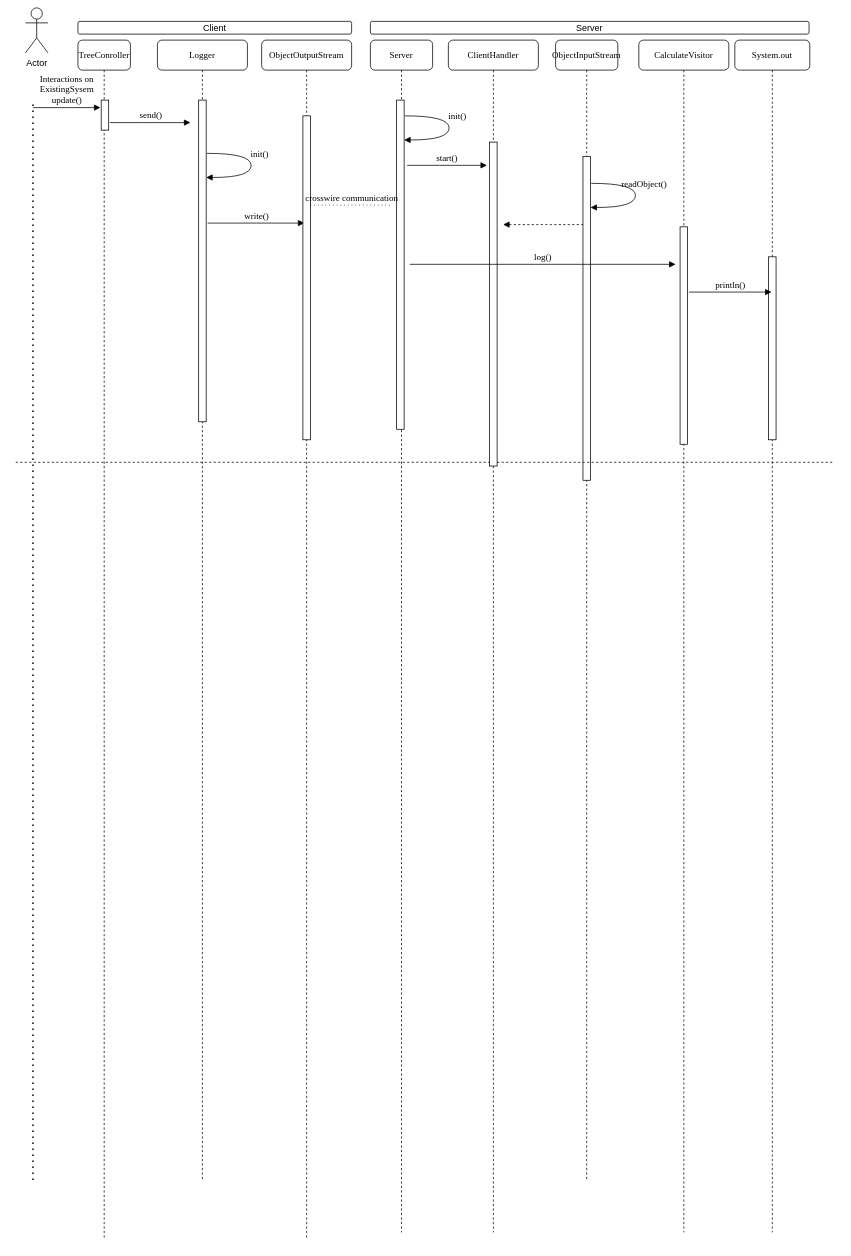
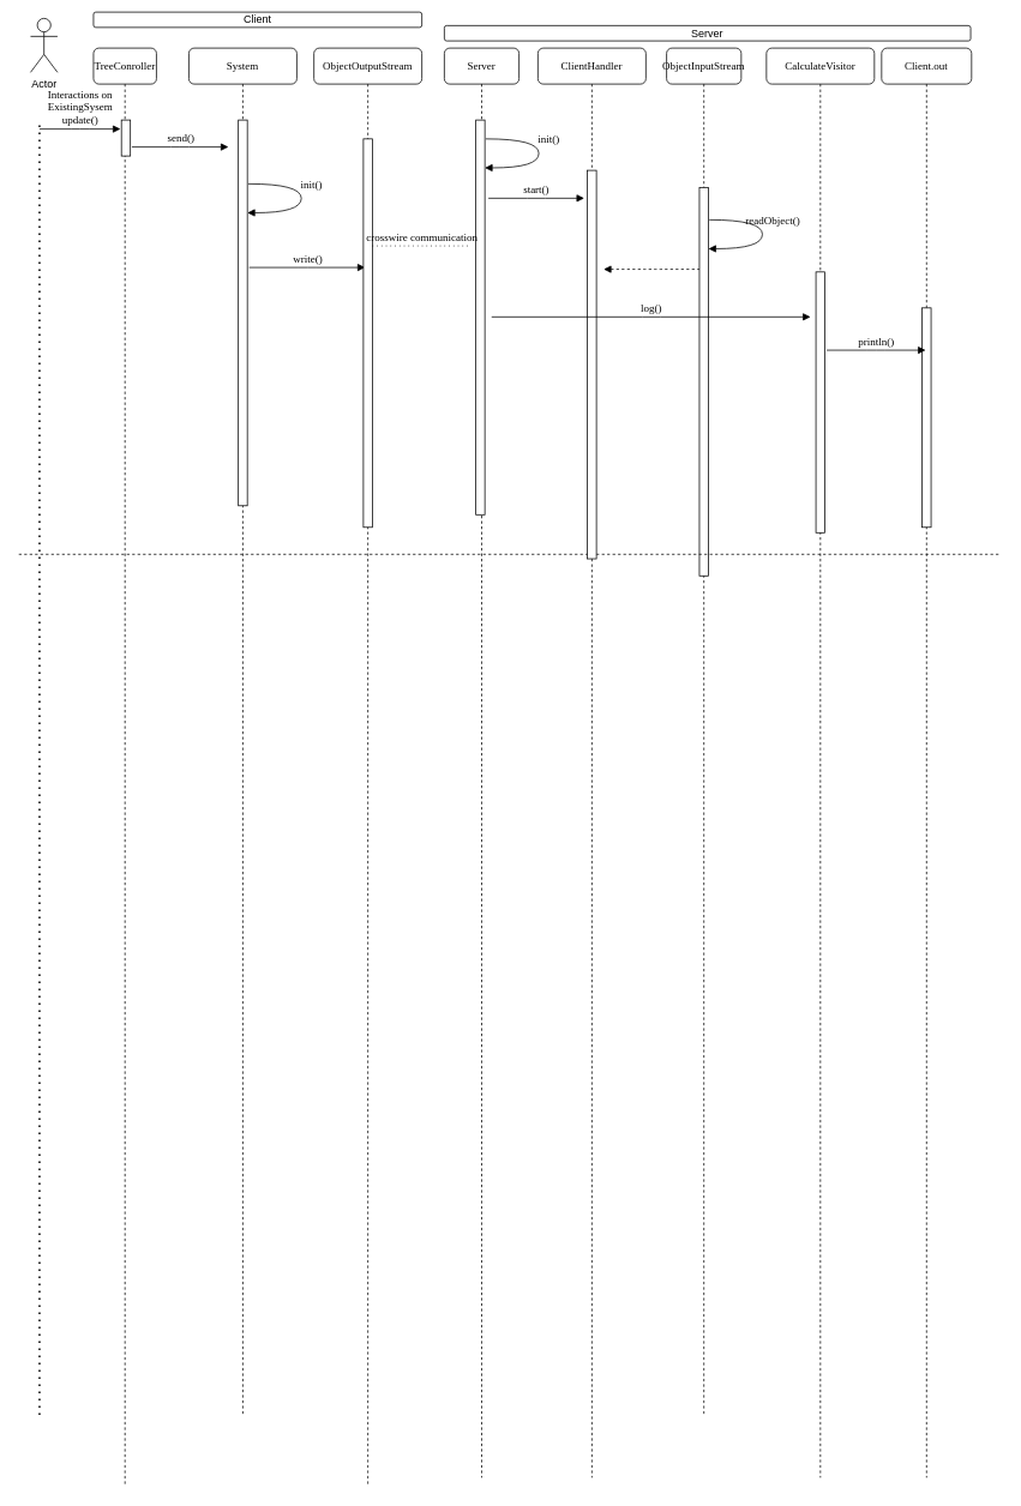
  <mxCell id="0" />
  <mxCell id="1" parent="0" />
- <mxCell id="2" value="Logger" style="shape=umlLifeline;perimeter=lifelinePerimeter;whiteSpace=wrap;html=1;container=1;collapsible=0;recursiveResize=0;outlineConnect=0;rounded=1;shadow=0;comic=0;labelBackgroundColor=none;strokeWidth=1;fontFamily=Verdana;fontSize=12;align=center;" parent="1" vertex="1"><mxGeometry x="209" y="53" width="120" height="1520" as="geometry" /></mxCell>
+ <mxCell id="2" value="System" style="shape=umlLifeline;perimeter=lifelinePerimeter;whiteSpace=wrap;html=1;container=1;collapsible=0;recursiveResize=0;outlineConnect=0;rounded=1;shadow=0;comic=0;labelBackgroundColor=none;strokeWidth=1;fontFamily=Verdana;fontSize=12;align=center;" parent="1" vertex="1"><mxGeometry x="209" y="53" width="120" height="1520" as="geometry" /></mxCell>
  <mxCell id="3" value="Server" style="shape=umlLifeline;perimeter=lifelinePerimeter;whiteSpace=wrap;html=1;container=1;collapsible=0;recursiveResize=0;outlineConnect=0;rounded=1;shadow=0;comic=0;labelBackgroundColor=none;strokeWidth=1;fontFamily=Verdana;fontSize=12;align=center;" parent="1" vertex="1"><mxGeometry x="493" y="53" width="83" height="1590" as="geometry" /></mxCell>
  <mxCell id="4" value="ObjectInputStream" style="shape=umlLifeline;perimeter=lifelinePerimeter;whiteSpace=wrap;html=1;container=1;collapsible=0;recursiveResize=0;outlineConnect=0;rounded=1;shadow=0;comic=0;labelBackgroundColor=none;strokeWidth=1;fontFamily=Verdana;fontSize=12;align=center;" parent="1" vertex="1"><mxGeometry x="740" y="53" width="83" height="1520" as="geometry" /></mxCell>
- <mxCell id="5" value="System.out" style="shape=umlLifeline;perimeter=lifelinePerimeter;whiteSpace=wrap;html=1;container=1;collapsible=0;recursiveResize=0;outlineConnect=0;rounded=1;shadow=0;comic=0;labelBackgroundColor=none;strokeWidth=1;fontFamily=Verdana;fontSize=12;align=center;" parent="1" vertex="1"><mxGeometry x="979" y="53" width="100" height="1590" as="geometry" /></mxCell>
+ <mxCell id="5" value="Client.out" style="shape=umlLifeline;perimeter=lifelinePerimeter;whiteSpace=wrap;html=1;container=1;collapsible=0;recursiveResize=0;outlineConnect=0;rounded=1;shadow=0;comic=0;labelBackgroundColor=none;strokeWidth=1;fontFamily=Verdana;fontSize=12;align=center;" parent="1" vertex="1"><mxGeometry x="979" y="53" width="100" height="1590" as="geometry" /></mxCell>
  <mxCell id="6" value="TreeConroller" style="shape=umlLifeline;perimeter=lifelinePerimeter;whiteSpace=wrap;html=1;container=1;collapsible=0;recursiveResize=0;outlineConnect=0;rounded=1;shadow=0;comic=0;labelBackgroundColor=none;strokeWidth=1;fontFamily=Verdana;fontSize=12;align=center;" parent="1" vertex="1"><mxGeometry x="103" y="53" width="70" height="1600" as="geometry" /></mxCell>
  <mxCell id="7" value="" style="html=1;points=[];perimeter=orthogonalPerimeter;rounded=0;shadow=0;comic=0;labelBackgroundColor=none;strokeWidth=1;fontFamily=Verdana;fontSize=12;align=center;" parent="6" vertex="1"><mxGeometry x="31" y="80" width="10" height="40" as="geometry" /></mxCell>
- <mxCell id="8" value="Actor" style="shape=umlActor;verticalLabelPosition=bottom;verticalAlign=top;html=1;outlineConnect=0;" parent="1" vertex="1"><mxGeometry x="33" y="10" width="30" height="60" as="geometry" /></mxCell>
+ <mxCell id="8" value="Actor" style="shape=umlActor;verticalLabelPosition=bottom;verticalAlign=top;html=1;outlineConnect=0;" parent="1" vertex="1"><mxGeometry x="33" y="20" width="30" height="60" as="geometry" /></mxCell>
  <mxCell id="9" value="" style="endArrow=none;dashed=1;html=1;dashPattern=1 3;strokeWidth=2;" parent="1" edge="1"><mxGeometry width="50" height="50" relative="1" as="geometry"><mxPoint x="43" y="1573" as="sourcePoint" /><mxPoint x="43" y="133" as="targetPoint" /></mxGeometry></mxCell>
  <mxCell id="10" value="" style="html=1;points=[];perimeter=orthogonalPerimeter;rounded=0;shadow=0;comic=0;labelBackgroundColor=none;strokeWidth=1;fontFamily=Verdana;fontSize=12;align=center;" parent="1" vertex="1"><mxGeometry x="264" y="133" width="10" height="429" as="geometry" /></mxCell>
  <mxCell id="11" value="" style="html=1;points=[];perimeter=orthogonalPerimeter;rounded=0;shadow=0;comic=0;labelBackgroundColor=none;strokeWidth=1;fontFamily=Verdana;fontSize=12;align=center;" parent="1" vertex="1"><mxGeometry x="776.5" y="208" width="10" height="432" as="geometry" /></mxCell>
  <mxCell id="12" value="" style="html=1;points=[];perimeter=orthogonalPerimeter;rounded=0;shadow=0;comic=0;labelBackgroundColor=none;strokeWidth=1;fontFamily=Verdana;fontSize=12;align=center;" parent="1" vertex="1"><mxGeometry x="1024" y="342" width="10" height="244" as="geometry" /></mxCell>
  <mxCell id="13" value="Interactions on &lt;br&gt;ExistingSysem&lt;br&gt;update()" style="html=1;verticalAlign=bottom;endArrow=block;labelBackgroundColor=none;fontFamily=Verdana;fontSize=12;edgeStyle=elbowEdgeStyle;elbow=horizontal;exitX=1.06;exitY=0.064;exitDx=0;exitDy=0;exitPerimeter=0;" parent="1" edge="1"><mxGeometry relative="1" as="geometry"><mxPoint x="43" y="143.03" as="sourcePoint" /><mxPoint x="133" y="143" as="targetPoint" /></mxGeometry></mxCell>
  <mxCell id="14" value="" style="endArrow=none;html=1;dashed=1;" parent="1" edge="1"><mxGeometry width="50" height="50" relative="1" as="geometry"><mxPoint x="20" y="616" as="sourcePoint" /><mxPoint x="1112" y="616" as="targetPoint" /></mxGeometry></mxCell>
  <mxCell id="15" value="ObjectOutputStream" style="shape=umlLifeline;perimeter=lifelinePerimeter;whiteSpace=wrap;html=1;container=1;collapsible=0;recursiveResize=0;outlineConnect=0;rounded=1;shadow=0;comic=0;labelBackgroundColor=none;strokeWidth=1;fontFamily=Verdana;fontSize=12;align=center;" parent="1" vertex="1"><mxGeometry x="348" y="53" width="120" height="1600" as="geometry" /></mxCell>
  <mxCell id="16" value="ClientHandler" style="shape=umlLifeline;perimeter=lifelinePerimeter;whiteSpace=wrap;html=1;container=1;collapsible=0;recursiveResize=0;outlineConnect=0;rounded=1;shadow=0;comic=0;labelBackgroundColor=none;strokeWidth=1;fontFamily=Verdana;fontSize=12;align=center;" parent="1" vertex="1"><mxGeometry x="597" y="53" width="120" height="1590" as="geometry" /></mxCell>
  <mxCell id="17" value="CalculateVisitor" style="shape=umlLifeline;perimeter=lifelinePerimeter;whiteSpace=wrap;html=1;container=1;collapsible=0;recursiveResize=0;outlineConnect=0;rounded=1;shadow=0;comic=0;labelBackgroundColor=none;strokeWidth=1;fontFamily=Verdana;fontSize=12;align=center;" parent="1" vertex="1"><mxGeometry x="851" y="53" width="120" height="1590" as="geometry" /></mxCell>
  <mxCell id="18" value="send()" style="html=1;verticalAlign=bottom;endArrow=block;labelBackgroundColor=none;fontFamily=Verdana;fontSize=12;edgeStyle=elbowEdgeStyle;elbow=horizontal;exitX=1.167;exitY=0.75;exitDx=0;exitDy=0;exitPerimeter=0;" parent="1" source="7" edge="1"><mxGeometry relative="1" as="geometry"><mxPoint x="153" y="163.03" as="sourcePoint" /><mxPoint x="253" y="163" as="targetPoint" /></mxGeometry></mxCell>
  <mxCell id="19" value="write()" style="html=1;verticalAlign=bottom;endArrow=block;labelBackgroundColor=none;fontFamily=Verdana;fontSize=12;edgeStyle=elbowEdgeStyle;elbow=horizontal;" parent="1" edge="1"><mxGeometry relative="1" as="geometry"><mxPoint x="276" y="297" as="sourcePoint" /><mxPoint x="405" y="297" as="targetPoint" /></mxGeometry></mxCell>
  <mxCell id="20" value="" style="html=1;points=[];perimeter=orthogonalPerimeter;rounded=0;shadow=0;comic=0;labelBackgroundColor=none;strokeWidth=1;fontFamily=Verdana;fontSize=12;align=center;" parent="1" vertex="1"><mxGeometry x="528" y="133" width="10" height="439" as="geometry" /></mxCell>
  <mxCell id="21" value="init()" style="html=1;verticalAlign=bottom;endArrow=block;labelBackgroundColor=none;fontFamily=Verdana;fontSize=12;elbow=vertical;edgeStyle=orthogonalEdgeStyle;curved=1;exitX=1.1;exitY=0.2;exitDx=0;exitDy=0;exitPerimeter=0;" edge="1" parent="1"><mxGeometry x="-0.093" y="11" relative="1" as="geometry"><mxPoint x="539" y="154" as="sourcePoint" /><mxPoint x="537.997" y="186.2" as="targetPoint" /><Array as="points"><mxPoint x="598" y="154" /><mxPoint x="598" y="186" /></Array><mxPoint as="offset" /></mxGeometry></mxCell>
  <mxCell id="22" value="start()" style="html=1;verticalAlign=bottom;endArrow=block;labelBackgroundColor=none;fontFamily=Verdana;fontSize=12;edgeStyle=elbowEdgeStyle;elbow=horizontal;" edge="1" parent="1"><mxGeometry relative="1" as="geometry"><mxPoint x="542" y="220" as="sourcePoint" /><mxPoint x="648.5" y="220" as="targetPoint" /></mxGeometry></mxCell>
  <mxCell id="23" value="" style="html=1;points=[];perimeter=orthogonalPerimeter;rounded=0;shadow=0;comic=0;labelBackgroundColor=none;strokeWidth=1;fontFamily=Verdana;fontSize=12;align=center;" vertex="1" parent="1"><mxGeometry x="652" y="189" width="10" height="432" as="geometry" /></mxCell>
  <mxCell id="24" value="" style="html=1;points=[];perimeter=orthogonalPerimeter;rounded=0;shadow=0;comic=0;labelBackgroundColor=none;strokeWidth=1;fontFamily=Verdana;fontSize=12;align=center;" vertex="1" parent="1"><mxGeometry x="403" y="154" width="10" height="432" as="geometry" /></mxCell>
  <mxCell id="25" value="readObject()" style="html=1;verticalAlign=bottom;endArrow=block;labelBackgroundColor=none;fontFamily=Verdana;fontSize=12;elbow=vertical;edgeStyle=orthogonalEdgeStyle;curved=1;exitX=1.1;exitY=0.2;exitDx=0;exitDy=0;exitPerimeter=0;" edge="1" parent="1"><mxGeometry x="-0.093" y="11" relative="1" as="geometry"><mxPoint x="787.5" y="244" as="sourcePoint" /><mxPoint x="786.497" y="276.2" as="targetPoint" /><Array as="points"><mxPoint x="846.5" y="244" /><mxPoint x="846.5" y="276" /></Array><mxPoint as="offset" /></mxGeometry></mxCell>
  <mxCell id="26" value="" style="html=1;verticalAlign=bottom;endArrow=none;labelBackgroundColor=none;fontFamily=Verdana;fontSize=12;edgeStyle=elbowEdgeStyle;elbow=horizontal;startArrow=block;startFill=1;endFill=0;dashed=1;" edge="1" parent="1"><mxGeometry relative="1" as="geometry"><mxPoint x="670" y="299" as="sourcePoint" /><mxPoint x="776.5" y="299" as="targetPoint" /></mxGeometry></mxCell>
  <mxCell id="27" value="log()" style="html=1;verticalAlign=bottom;endArrow=block;labelBackgroundColor=none;fontFamily=Verdana;fontSize=12;edgeStyle=elbowEdgeStyle;elbow=horizontal;" edge="1" parent="1"><mxGeometry relative="1" as="geometry"><mxPoint x="545.5" y="352" as="sourcePoint" /><mxPoint x="900" y="352" as="targetPoint" /></mxGeometry></mxCell>
  <mxCell id="28" value="" style="html=1;points=[];perimeter=orthogonalPerimeter;rounded=0;shadow=0;comic=0;labelBackgroundColor=none;strokeWidth=1;fontFamily=Verdana;fontSize=12;align=center;" vertex="1" parent="1"><mxGeometry x="906" y="302" width="10" height="290" as="geometry" /></mxCell>
  <mxCell id="29" value="println()" style="html=1;verticalAlign=bottom;endArrow=block;labelBackgroundColor=none;fontFamily=Verdana;fontSize=12;edgeStyle=elbowEdgeStyle;elbow=horizontal;" edge="1" parent="1"><mxGeometry relative="1" as="geometry"><mxPoint x="918" y="389" as="sourcePoint" /><mxPoint x="1028" y="389" as="targetPoint" /></mxGeometry></mxCell>
  <mxCell id="30" value="crosswire communication" style="html=1;verticalAlign=bottom;endArrow=none;labelBackgroundColor=none;fontFamily=Verdana;fontSize=12;edgeStyle=elbowEdgeStyle;elbow=horizontal;dashed=1;dashPattern=1 4;endFill=0;" edge="1" parent="1"><mxGeometry relative="1" as="geometry"><mxPoint x="413" y="273" as="sourcePoint" /><mxPoint x="523" y="273" as="targetPoint" /></mxGeometry></mxCell>
- <mxCell id="31" value="Client" style="rounded=1;whiteSpace=wrap;html=1;" vertex="1" parent="1"><mxGeometry x="103" y="28" width="365" height="17" as="geometry" /></mxCell>
+ <mxCell id="31" value="Client" style="rounded=1;whiteSpace=wrap;html=1;" vertex="1" parent="1"><mxGeometry x="103" y="13" width="365" height="17" as="geometry" /></mxCell>
  <mxCell id="32" value="Server" style="rounded=1;whiteSpace=wrap;html=1;" vertex="1" parent="1"><mxGeometry x="493" y="28" width="585" height="17" as="geometry" /></mxCell>
  <mxCell id="33" value="init()" style="html=1;verticalAlign=bottom;endArrow=block;labelBackgroundColor=none;fontFamily=Verdana;fontSize=12;elbow=vertical;edgeStyle=orthogonalEdgeStyle;curved=1;exitX=1.1;exitY=0.2;exitDx=0;exitDy=0;exitPerimeter=0;" edge="1" parent="1"><mxGeometry x="-0.093" y="11" relative="1" as="geometry"><mxPoint x="275" y="204" as="sourcePoint" /><mxPoint x="273.997" y="236.2" as="targetPoint" /><Array as="points"><mxPoint x="334" y="204" /><mxPoint x="334" y="236" /></Array><mxPoint as="offset" /></mxGeometry></mxCell>
